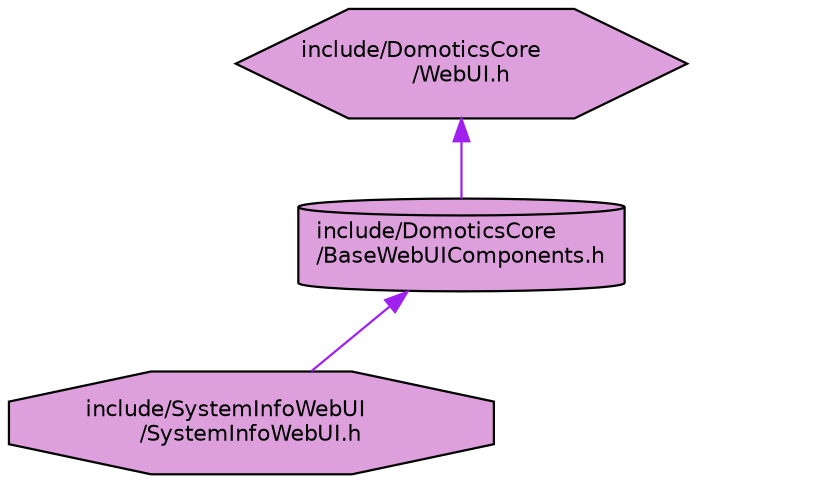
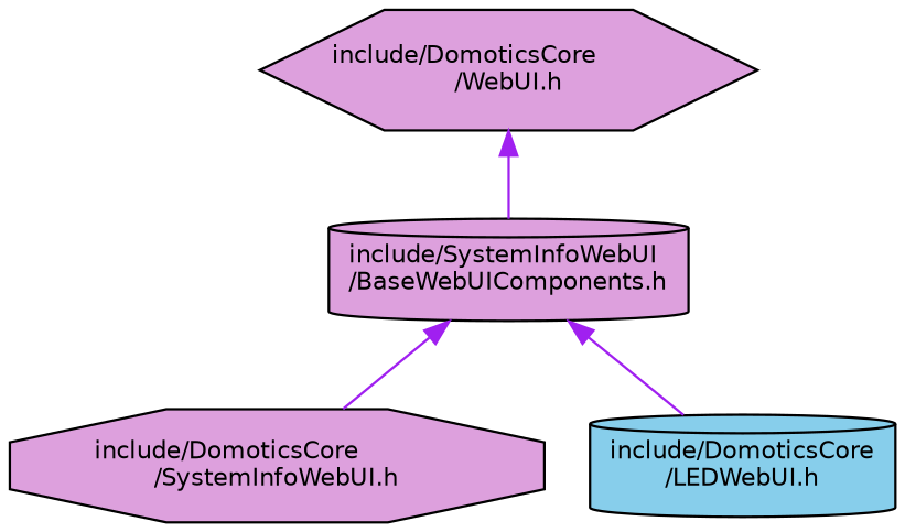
  digraph {
    node [color=black fillcolor=plum fontname=Helvetica fontsize=10 shape=cylinder style=filled]
    edge [color=purple dir=back fontname=Helvetica fontsize=10 labelfontname=Helvetica labelfontsize=10 style=solid]
-   n1 [fontcolor=black height=0.2 label="include/DomoticsCore\l/BaseWebUIComponents.h" width=0.4]
-   n2 [height=0.2 label="include/SystemInfoWebUI\l/SystemInfoWebUI.h" shape=octagon width=0.4]
+   n1 [fontcolor=black height=0.2 label="include/SystemInfoWebUI\l/BaseWebUIComponents.h" width=0.4]
+   n2 [height=0.2 label="include/DomoticsCore\l/SystemInfoWebUI.h" shape=octagon width=0.4]
+   n3 [fillcolor=skyblue height=0.2 label="include/DomoticsCore\l/LEDWebUI.h" width=0.4]
    n4 [height=0.2 label="include/DomoticsCore\l/WebUI.h" shape=hexagon width=0.4]
    n1 -> n2
+   n1 -> n3
    n4 -> n1
  }
